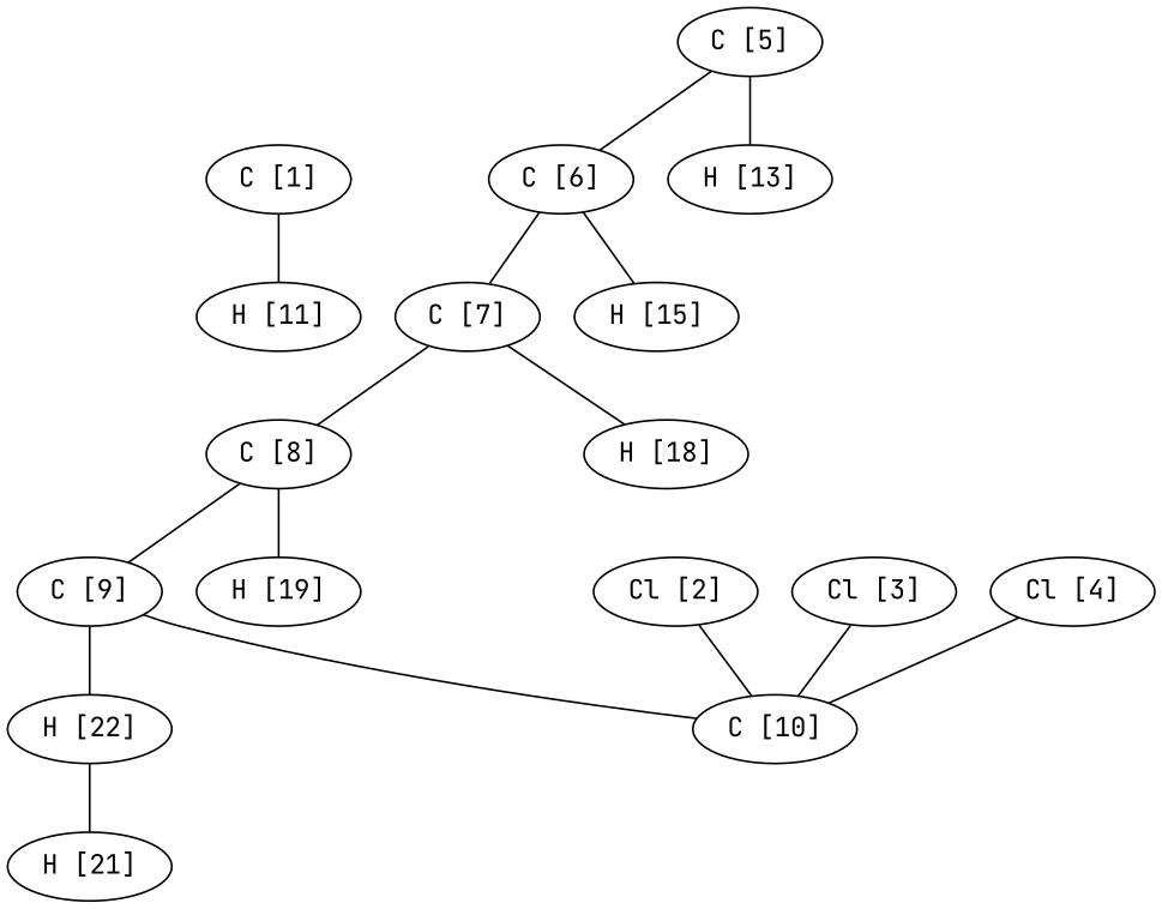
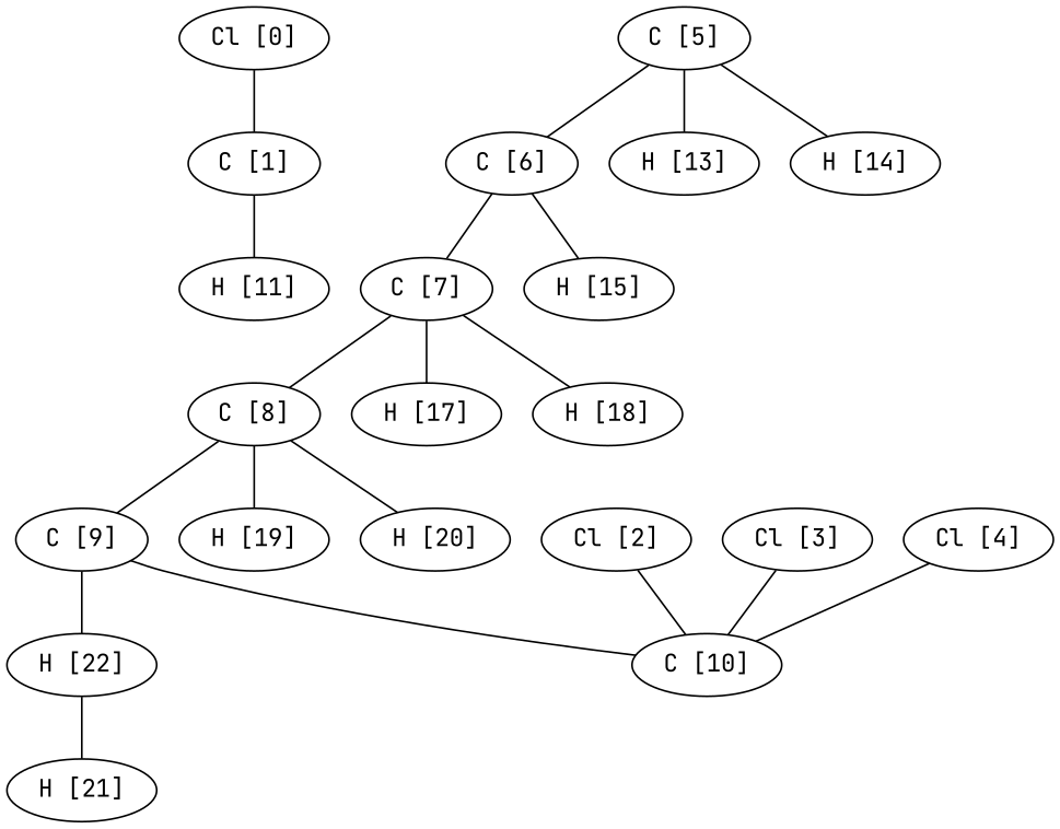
  graph {
    fontname="JetBrains Mono"
    node [fontname="JetBrains Mono"]
    edge [fontname="JetBrains Mono"]
+   n1 [label="Cl [0]"]
    n2 [label="C [1]"]
    n3 [label="H [11]"]
    n4 [label="C [5]"]
    n5 [label="C [6]"]
    n6 [label="H [13]"]
+   n7 [label="H [14]"]
    n8 [label="Cl [2]"]
    n9 [label="C [10]"]
    n10 [label="Cl [3]"]
    n11 [label="Cl [4]"]
    n12 [label="C [7]"]
    n13 [label="H [15]"]
    n14 [label="C [8]"]
+   n15 [label="H [17]"]
    n16 [label="H [18]"]
    n17 [label="C [9]"]
    n18 [label="H [19]"]
+   n19 [label="H [20]"]
    n20 [label="H [22]"]
    n21 [label="H [21]"]
+   n1 -- n2
    n2 -- n3
    n4 -- n5
    n4 -- n6
+   n4 -- n7
    n5 -- n12
    n5 -- n13
    n8 -- n9
    n10 -- n9
    n11 -- n9
    n12 -- n14
+   n12 -- n15
    n12 -- n16
    n14 -- n17
    n14 -- n18
+   n14 -- n19
    n17 -- n9
    n17 -- n20
    n20 -- n21
  }
